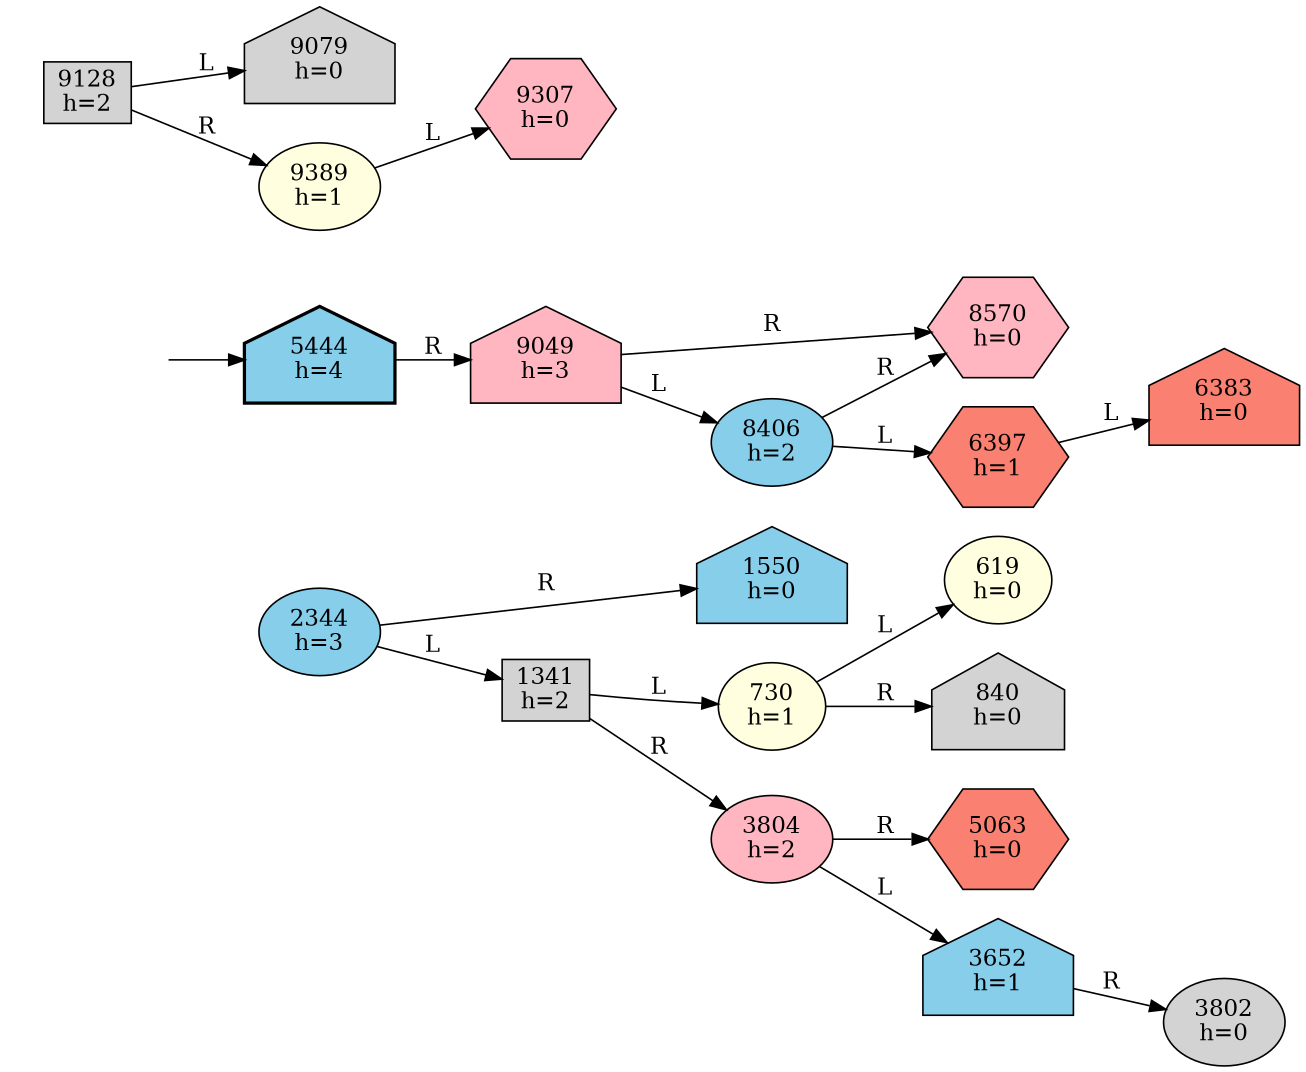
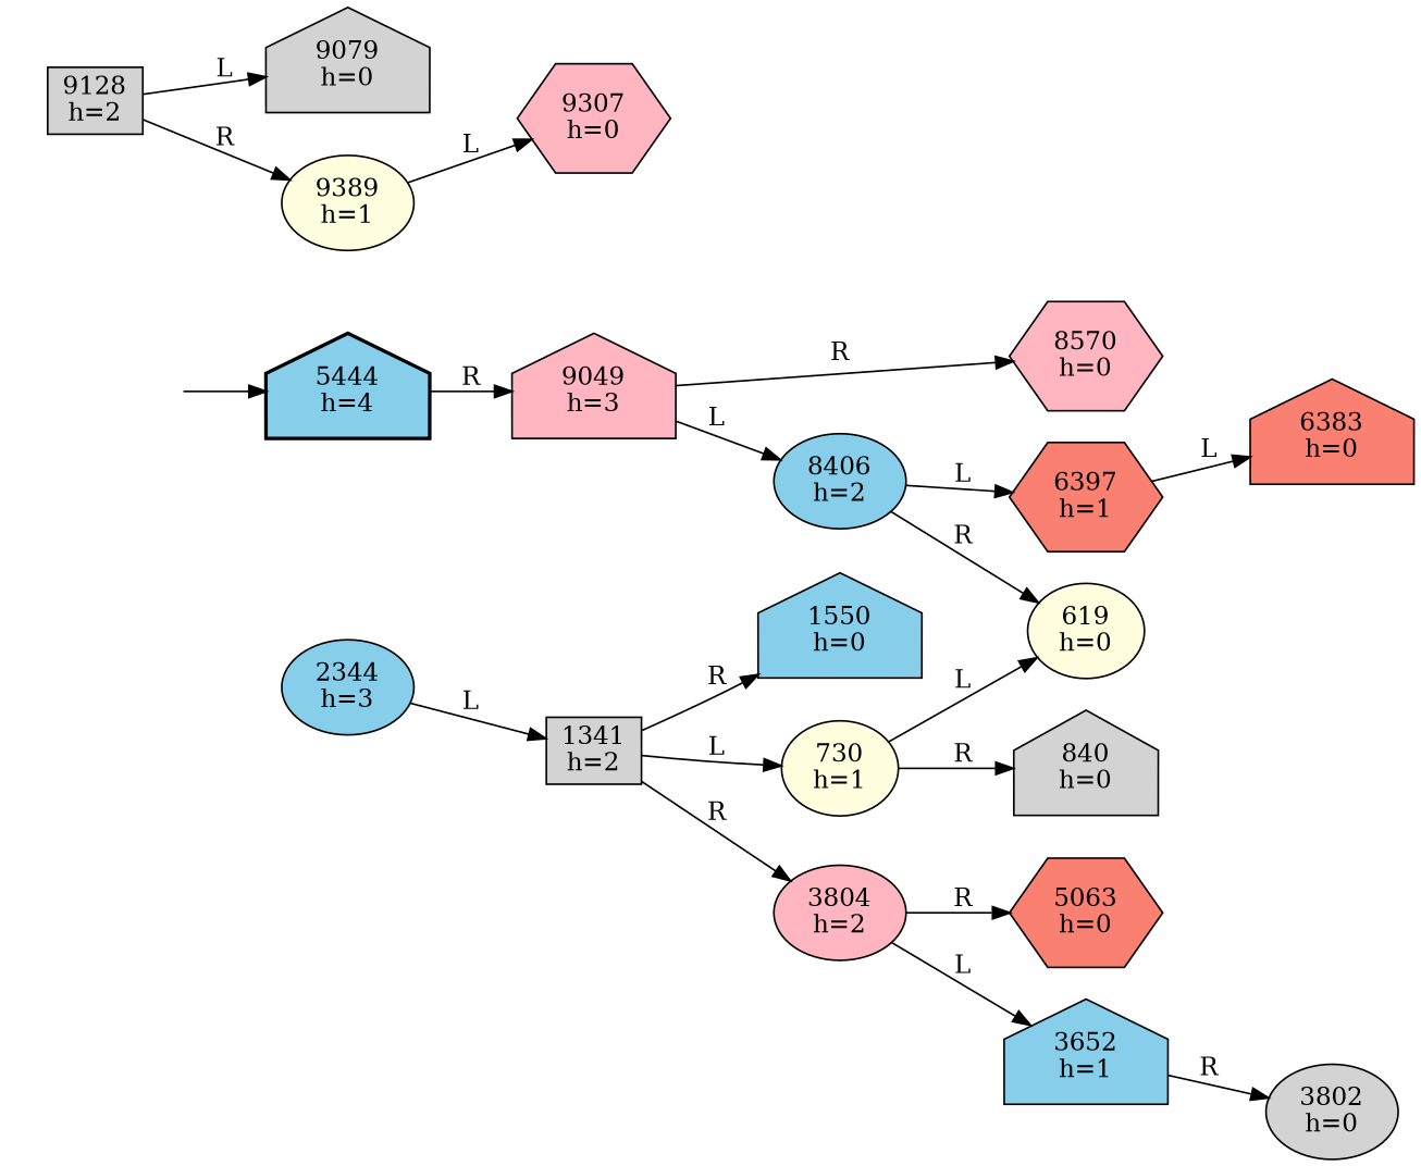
  digraph {
    rankdir=LR
    node [style=filled fillcolor=skyblue shape=house]
    DUMMY [style=invis fillcolor="" shape=""]
    n2 [label="5444\nh=4" penwidth=2]
    n3 [fillcolor=lightpink label="9049\nh=3"]
    n4 [label="2344\nh=3" shape=ellipse]
    n5 [fillcolor=lightgrey label="1341\nh=2" shape=box]
    n6 [label="8406\nh=2" shape=ellipse]
    n7 [fillcolor=lightpink label="8570\nh=0" shape=hexagon]
    n8 [fillcolor=lightpink label="3804\nh=2" shape=ellipse]
    n9 [fillcolor=lightyellow label="730\nh=1" shape=ellipse]
    n10 [label="1550\nh=0"]
    n11 [label="3652\nh=1"]
    n12 [fillcolor=salmon label="5063\nh=0" shape=hexagon]
    n13 [fillcolor=lightyellow label="619\nh=0" shape=ellipse]
    n14 [fillcolor=lightgrey label="840\nh=0"]
    L_3652 [style=invis fillcolor="" shape=""]
    n16 [fillcolor=lightgrey label="3802\nh=0" shape=ellipse]
    n17 [fillcolor=salmon label="6397\nh=1" shape=hexagon]
    n18 [fillcolor=lightgrey label="9128\nh=2" shape=box]
    n19 [fillcolor=lightgrey label="9079\nh=0"]
    n20 [fillcolor=lightyellow label="9389\nh=1" shape=ellipse]
    n21 [fillcolor=salmon label="6383\nh=0"]
    R_6397 [style=invis fillcolor="" shape=""]
    n23 [fillcolor=lightpink label="9307\nh=0" shape=hexagon]
    R_9389 [style=invis fillcolor="" shape=""]
    DUMMY -> n2
    n2 -> n3 [label=R]
    n3 -> n6 [label=L]
    n3 -> n7 [label=R]
    n4 -> n5 [label=L]
    n5 -> n8 [label=R]
    n5 -> n9 [label=L]
-   n4 -> n10 [label=R]
-   n6 -> n7 [label=R]
+   n5 -> n10 [label=R]
+   n6 -> n13 [label=R]
    n6 -> n17 [label=L]
    n8 -> n11 [label=L]
    n8 -> n12 [label=R]
    n9 -> n13 [label=L]
    n9 -> n14 [label=R]
    n11 -> L_3652 [style=invis]
    n11 -> n16 [label=R]
    n17 -> n21 [label=L]
    n17 -> R_6397 [style=invis]
    n18 -> n19 [label=L]
    n18 -> n20 [label=R]
    n20 -> n23 [label=L]
    n20 -> R_9389 [style=invis]
  }
